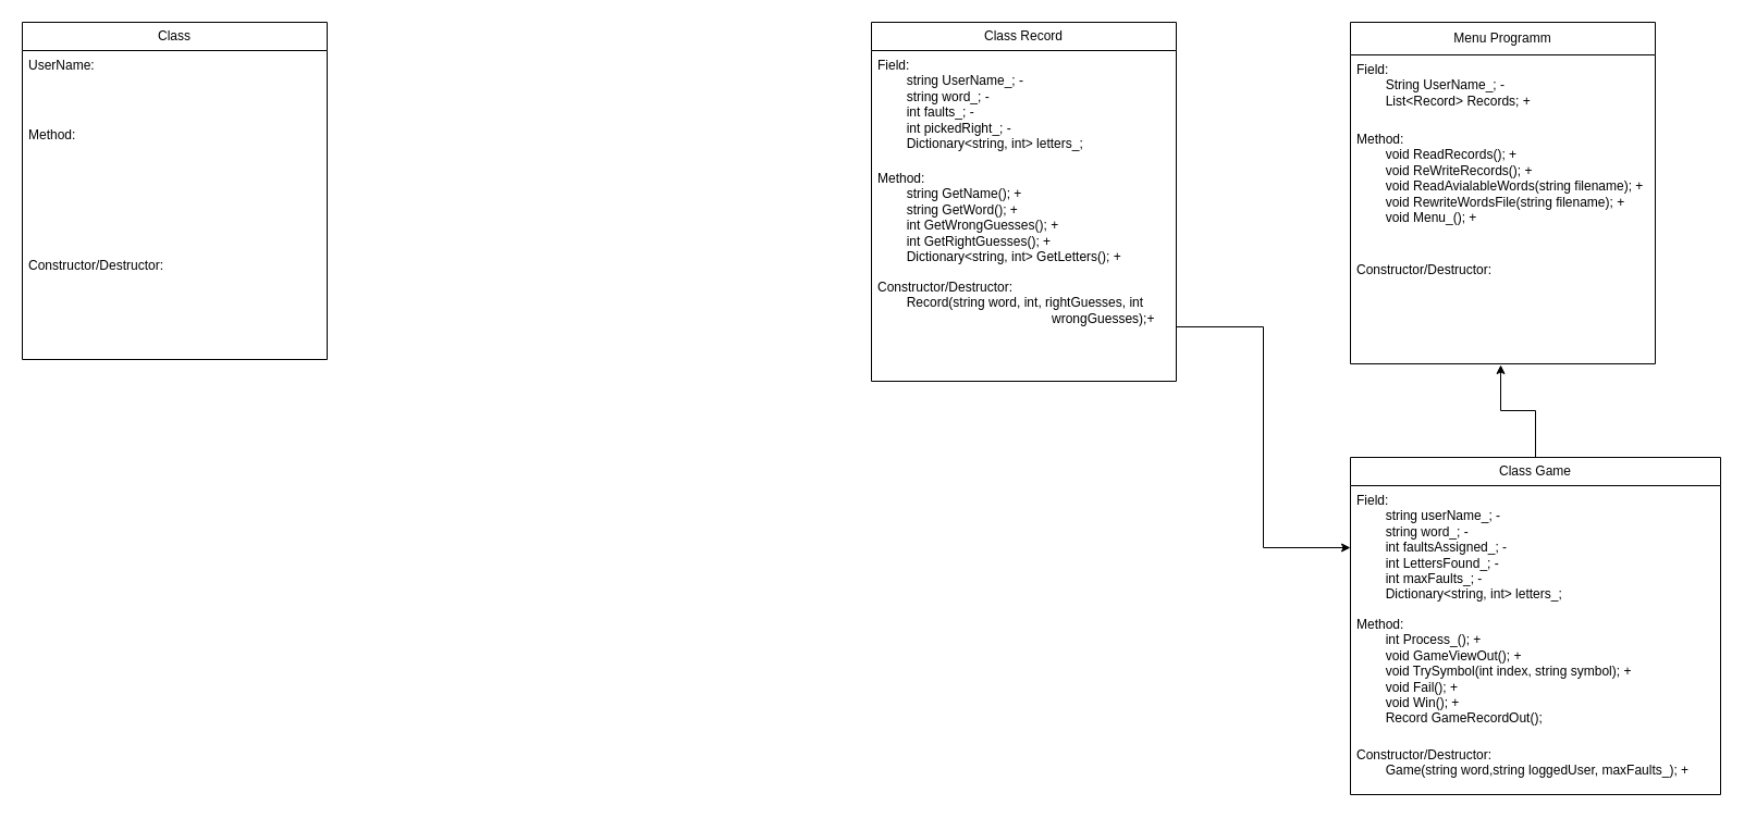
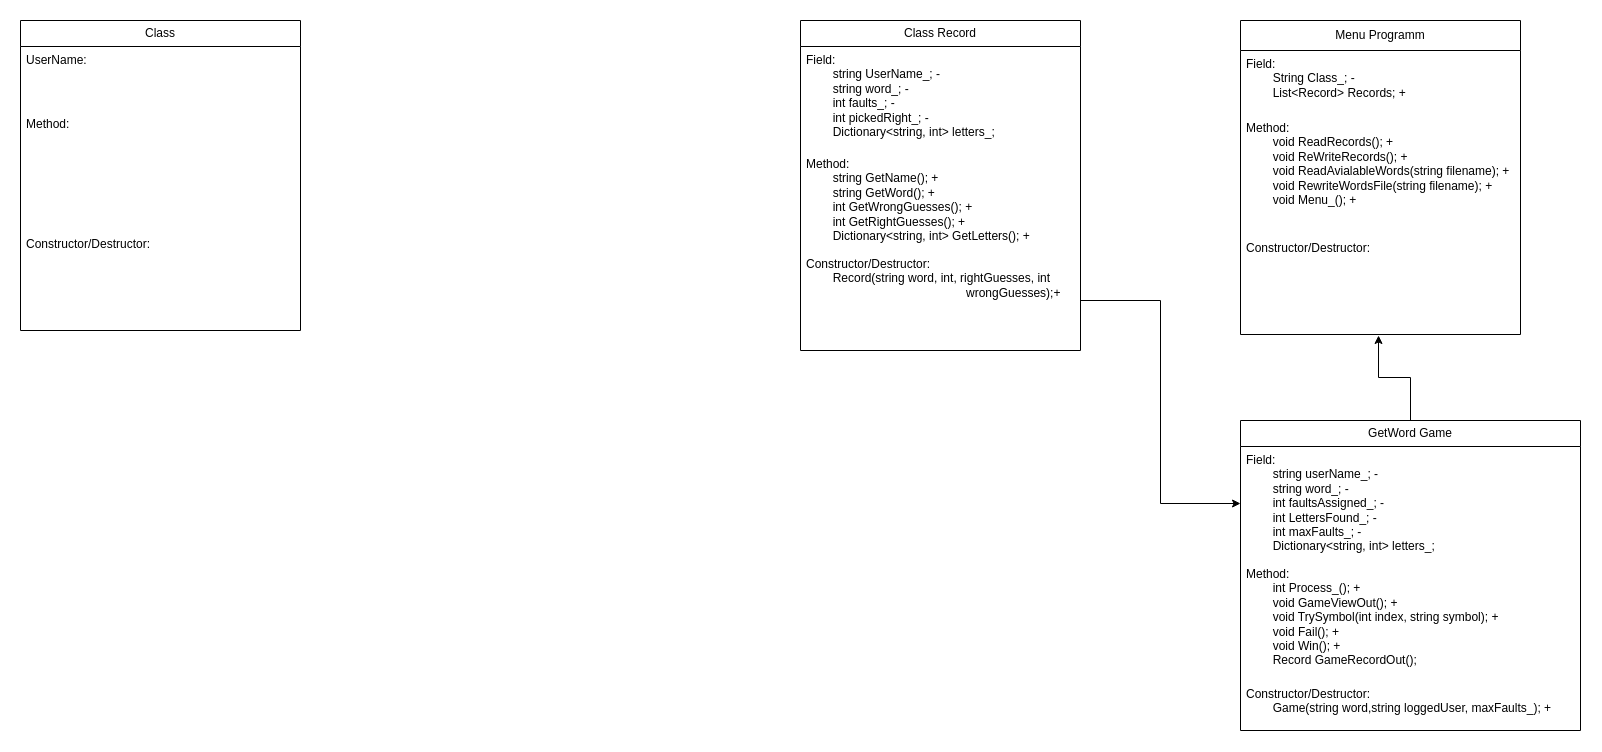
  <mxCell id="0" />
  <mxCell id="1" parent="0" />
  <mxCell id="2" value="Class" style="swimlane;fontStyle=0;childLayout=stackLayout;horizontal=1;startSize=26;fillColor=none;horizontalStack=0;resizeParent=1;resizeParentMax=0;resizeLast=0;collapsible=1;marginBottom=0;whiteSpace=wrap;html=1;" vertex="1" parent="1"><mxGeometry x="20" width="280" height="310" as="geometry" y="20" /></mxCell>
  <mxCell id="3" value="UserName:&amp;nbsp;" style="text;strokeColor=none;fillColor=none;align=left;verticalAlign=top;spacingLeft=4;spacingRight=4;overflow=hidden;rotatable=0;points=[[0,0.5],[1,0.5]];portConstraint=eastwest;whiteSpace=wrap;html=1;" vertex="1" parent="2"><mxGeometry y="26" width="280" height="64" as="geometry" /></mxCell>
  <mxCell id="4" value="Method:" style="text;strokeColor=none;fillColor=none;align=left;verticalAlign=top;spacingLeft=4;spacingRight=4;overflow=hidden;rotatable=0;points=[[0,0.5],[1,0.5]];portConstraint=eastwest;whiteSpace=wrap;html=1;" vertex="1" parent="2"><mxGeometry y="90" width="280" height="120" as="geometry" /></mxCell>
  <mxCell id="5" value="Constructor/Destructor:" style="text;strokeColor=none;fillColor=none;align=left;verticalAlign=top;spacingLeft=4;spacingRight=4;overflow=hidden;rotatable=0;points=[[0,0.5],[1,0.5]];portConstraint=eastwest;whiteSpace=wrap;html=1;" vertex="1" parent="2"><mxGeometry y="210" width="280" height="100" as="geometry" /></mxCell>
  <mxCell id="6" value="Menu Programm" style="swimlane;fontStyle=0;childLayout=stackLayout;horizontal=1;startSize=30;fillColor=none;horizontalStack=0;resizeParent=1;resizeParentMax=0;resizeLast=0;collapsible=1;marginBottom=0;whiteSpace=wrap;html=1;" vertex="1" parent="1"><mxGeometry x="1240" width="280" height="314" as="geometry" y="20" /></mxCell>
- <mxCell id="7" value="Field:&amp;nbsp;&lt;div&gt;&lt;span style=&quot;white-space: pre;&quot;&gt;&#09;&lt;/span&gt;String UserName_; -&lt;br&gt;&lt;/div&gt;&lt;div&gt;&lt;span style=&quot;white-space: pre;&quot;&gt;&#09;&lt;/span&gt;List&amp;lt;Record&amp;gt; Records; +&lt;br&gt;&lt;/div&gt;" style="text;strokeColor=none;fillColor=none;align=left;verticalAlign=top;spacingLeft=4;spacingRight=4;overflow=hidden;rotatable=0;points=[[0,0.5],[1,0.5]];portConstraint=eastwest;whiteSpace=wrap;html=1;" vertex="1" parent="6"><mxGeometry y="30" width="280" height="64" as="geometry" /></mxCell>
+ <mxCell id="7" value="Field:&amp;nbsp;&lt;div&gt;&lt;span style=&quot;white-space: pre;&quot;&gt;&#09;&lt;/span&gt;String Class_; -&lt;br&gt;&lt;/div&gt;&lt;div&gt;&lt;span style=&quot;white-space: pre;&quot;&gt;&#09;&lt;/span&gt;List&amp;lt;Record&amp;gt; Records; +&lt;br&gt;&lt;/div&gt;" style="text;strokeColor=none;fillColor=none;align=left;verticalAlign=top;spacingLeft=4;spacingRight=4;overflow=hidden;rotatable=0;points=[[0,0.5],[1,0.5]];portConstraint=eastwest;whiteSpace=wrap;html=1;" vertex="1" parent="6"><mxGeometry y="30" width="280" height="64" as="geometry" /></mxCell>
  <mxCell id="8" value="Method:&lt;div&gt;&lt;div&gt;&lt;div&gt;&lt;span style=&quot;white-space: pre;&quot;&gt;&#09;&lt;/span&gt;&lt;span style=&quot;background-color: transparent; color: light-dark(rgb(0, 0, 0), rgb(255, 255, 255));&quot;&gt;void ReadRecords(); +&lt;/span&gt;&lt;br&gt;&lt;/div&gt;&lt;div&gt;&lt;span style=&quot;white-space: pre;&quot;&gt;&#09;&lt;/span&gt;void ReWriteRecords(); +&lt;br&gt;&lt;div&gt;&lt;span style=&quot;white-space: pre;&quot;&gt;&#09;&lt;/span&gt;void ReadAvialableWords(string filename); +&lt;br&gt;&lt;/div&gt;&lt;div&gt;&lt;span style=&quot;white-space: pre;&quot;&gt;&#09;&lt;/span&gt;void RewriteWordsFile(string filename); +&lt;/div&gt;&lt;/div&gt;&lt;/div&gt;&lt;div&gt;&lt;span style=&quot;white-space: pre;&quot;&gt;&#09;&lt;/span&gt;void Menu_(); +&lt;br&gt;&lt;/div&gt;&lt;/div&gt;" style="text;strokeColor=none;fillColor=none;align=left;verticalAlign=top;spacingLeft=4;spacingRight=4;overflow=hidden;rotatable=0;points=[[0,0.5],[1,0.5]];portConstraint=eastwest;whiteSpace=wrap;html=1;" vertex="1" parent="6"><mxGeometry y="94" width="280" height="120" as="geometry" /></mxCell>
  <mxCell id="9" value="Constructor/Destructor:" style="text;strokeColor=none;fillColor=none;align=left;verticalAlign=top;spacingLeft=4;spacingRight=4;overflow=hidden;rotatable=0;points=[[0,0.5],[1,0.5]];portConstraint=eastwest;whiteSpace=wrap;html=1;" vertex="1" parent="6"><mxGeometry y="214" width="280" height="100" as="geometry" /></mxCell>
- <mxCell id="10" value="Class Game" style="swimlane;fontStyle=0;childLayout=stackLayout;horizontal=1;startSize=26;fillColor=none;horizontalStack=0;resizeParent=1;resizeParentMax=0;resizeLast=0;collapsible=1;marginBottom=0;whiteSpace=wrap;html=1;" vertex="1" parent="1"><mxGeometry x="1240" y="420" width="340" height="310" as="geometry" /></mxCell>
+ <mxCell id="10" value="GetWord Game" style="swimlane;fontStyle=0;childLayout=stackLayout;horizontal=1;startSize=26;fillColor=none;horizontalStack=0;resizeParent=1;resizeParentMax=0;resizeLast=0;collapsible=1;marginBottom=0;whiteSpace=wrap;html=1;" vertex="1" parent="1"><mxGeometry x="1240" y="420" width="340" height="310" as="geometry" /></mxCell>
  <mxCell id="11" value="Field:&lt;div&gt;&lt;span style=&quot;white-space: pre;&quot;&gt;&#09;&lt;/span&gt;string userName_; -&amp;nbsp;&lt;div&gt;&lt;span style=&quot;white-space: pre;&quot;&gt;&#09;&lt;/span&gt;string word_; -&lt;br&gt;&lt;/div&gt;&lt;div&gt;&lt;span style=&quot;white-space: pre;&quot;&gt;&#09;&lt;/span&gt;int faultsAssigned_; -&lt;br&gt;&lt;/div&gt;&lt;div&gt;&lt;span style=&quot;white-space: pre;&quot;&gt;&#09;&lt;/span&gt;int LettersFound_; -&lt;br&gt;&lt;/div&gt;&lt;div&gt;&lt;span style=&quot;white-space: pre;&quot;&gt;&#09;&lt;/span&gt;int maxFaults_; -&lt;br&gt;&lt;/div&gt;&lt;/div&gt;&lt;div&gt;&lt;span style=&quot;white-space: pre;&quot;&gt;&#09;&lt;/span&gt;&lt;span style=&quot;background-color: transparent; color: light-dark(rgb(0, 0, 0), rgb(255, 255, 255));&quot;&gt;Dictionary&amp;lt;string, int&amp;gt; letters_;&lt;/span&gt;&lt;br&gt;&lt;/div&gt;" style="text;strokeColor=none;fillColor=none;align=left;verticalAlign=top;spacingLeft=4;spacingRight=4;overflow=hidden;rotatable=0;points=[[0,0.5],[1,0.5]];portConstraint=eastwest;whiteSpace=wrap;html=1;" vertex="1" parent="10"><mxGeometry y="26" width="340" height="114" as="geometry" /></mxCell>
  <mxCell id="12" value="Method:&lt;div&gt;&lt;span style=&quot;white-space: pre;&quot;&gt;&#09;&lt;/span&gt;int Process_(); +&lt;br&gt;&lt;div&gt;&lt;span style=&quot;white-space: pre;&quot;&gt;&#09;&lt;/span&gt;void&amp;nbsp;GameViewOut(); +&lt;br&gt;&lt;/div&gt;&lt;div&gt;&lt;span style=&quot;white-space: pre;&quot;&gt;&#09;&lt;/span&gt;void TrySymbol(int index, string symbol); +&lt;br&gt;&lt;/div&gt;&lt;div&gt;&lt;span style=&quot;white-space: pre;&quot;&gt;&#09;&lt;/span&gt;void Fail(); +&lt;br&gt;&lt;/div&gt;&lt;div&gt;&lt;span style=&quot;white-space: pre;&quot;&gt;&#09;&lt;/span&gt;void Win(); +&lt;br&gt;&lt;/div&gt;&lt;div&gt;&lt;span style=&quot;white-space: pre;&quot;&gt;&#09;&lt;/span&gt;Record GameRecordOut();&lt;br&gt;&lt;/div&gt;&lt;div&gt;&lt;br&gt;&lt;/div&gt;&lt;/div&gt;" style="text;strokeColor=none;fillColor=none;align=left;verticalAlign=top;spacingLeft=4;spacingRight=4;overflow=hidden;rotatable=0;points=[[0,0.5],[1,0.5]];portConstraint=eastwest;whiteSpace=wrap;html=1;" vertex="1" parent="10"><mxGeometry y="140" width="340" height="120" as="geometry" /></mxCell>
  <mxCell id="13" value="Constructor/Destructor:&lt;div&gt;&lt;span style=&quot;white-space: pre;&quot;&gt;&#09;&lt;/span&gt;Game(string word,string loggedUser, maxFaults_); +&lt;br&gt;&lt;/div&gt;" style="text;strokeColor=none;fillColor=none;align=left;verticalAlign=top;spacingLeft=4;spacingRight=4;overflow=hidden;rotatable=0;points=[[0,0.5],[1,0.5]];portConstraint=eastwest;whiteSpace=wrap;html=1;" vertex="1" parent="10"><mxGeometry y="260" width="340" height="50" as="geometry" /></mxCell>
  <mxCell id="14" style="edgeStyle=orthogonalEdgeStyle;rounded=0;orthogonalLoop=1;jettySize=auto;html=1;entryX=0.493;entryY=1.01;entryDx=0;entryDy=0;entryPerimeter=0;" edge="1" parent="1" source="10" target="9"><mxGeometry relative="1" as="geometry" /></mxCell>
  <mxCell id="15" value="Class Record" style="swimlane;fontStyle=0;childLayout=stackLayout;horizontal=1;startSize=26;fillColor=none;horizontalStack=0;resizeParent=1;resizeParentMax=0;resizeLast=0;collapsible=1;marginBottom=0;whiteSpace=wrap;html=1;" vertex="1" parent="1"><mxGeometry width="280" height="330" as="geometry" x="800" y="20" /></mxCell>
  <mxCell id="16" value="Field:&amp;nbsp;&lt;div&gt;&lt;span style=&quot;white-space: pre;&quot;&gt;&#09;&lt;/span&gt;string UserName_; -&lt;br&gt;&lt;div&gt;&lt;span style=&quot;white-space: pre;&quot;&gt;&#09;&lt;/span&gt;string word_; -&lt;br&gt;&lt;/div&gt;&lt;div&gt;&lt;span style=&quot;white-space: pre;&quot;&gt;&#09;&lt;/span&gt;int faults_; -&lt;br&gt;&lt;/div&gt;&lt;div&gt;&lt;span style=&quot;white-space: pre;&quot;&gt;&#09;&lt;/span&gt;int pickedRight_; -&lt;br&gt;&lt;/div&gt;&lt;/div&gt;&lt;div&gt;&lt;span style=&quot;white-space: pre;&quot;&gt;&#09;&lt;/span&gt;Dictionary&amp;lt;string, int&amp;gt; letters_;&lt;br&gt;&lt;/div&gt;" style="text;strokeColor=none;fillColor=none;align=left;verticalAlign=top;spacingLeft=4;spacingRight=4;overflow=hidden;rotatable=0;points=[[0,0.5],[1,0.5]];portConstraint=eastwest;whiteSpace=wrap;html=1;" vertex="1" parent="15"><mxGeometry y="26" width="280" height="104" as="geometry" /></mxCell>
  <mxCell id="17" value="Method:&lt;div&gt;&lt;span style=&quot;white-space: pre;&quot;&gt;&#09;&lt;/span&gt;string GetName(); +&lt;br&gt;&lt;div&gt;&lt;span style=&quot;white-space: pre;&quot;&gt;&#09;&lt;/span&gt;string GetWord(); +&lt;br&gt;&lt;/div&gt;&lt;div&gt;&lt;span style=&quot;white-space: pre;&quot;&gt;&#09;&lt;/span&gt;int GetWrongGuesses(); +&lt;br&gt;&lt;/div&gt;&lt;div&gt;&lt;span style=&quot;white-space: pre;&quot;&gt;&#09;&lt;/span&gt;int GetRightGuesses(); +&lt;br&gt;&lt;/div&gt;&lt;/div&gt;&lt;div&gt;&lt;span style=&quot;white-space: pre;&quot;&gt;&#09;&lt;/span&gt;Dictionary&amp;lt;string, int&amp;gt; GetLetters(); +&lt;br&gt;&lt;/div&gt;" style="text;strokeColor=none;fillColor=none;align=left;verticalAlign=top;spacingLeft=4;spacingRight=4;overflow=hidden;rotatable=0;points=[[0,0.5],[1,0.5]];portConstraint=eastwest;whiteSpace=wrap;html=1;" vertex="1" parent="15"><mxGeometry y="130" width="280" height="100" as="geometry" /></mxCell>
  <mxCell id="18" value="Constructor/Destructor:&lt;div&gt;&lt;span style=&quot;white-space: pre;&quot;&gt;&#09;&lt;/span&gt;Record(string word, int, rightGuesses, int &lt;span style=&quot;white-space: pre;&quot;&gt;&#09;&lt;/span&gt;&lt;span style=&quot;white-space: pre;&quot;&gt;&#09;&lt;/span&gt;&lt;span style=&quot;white-space: pre;&quot;&gt;&#09;&lt;/span&gt;&lt;span style=&quot;white-space: pre;&quot;&gt;&#09;&lt;/span&gt;&lt;span style=&quot;white-space: pre;&quot;&gt;&#09;&lt;/span&gt;&lt;span style=&quot;white-space: pre;&quot;&gt;&#09;&lt;/span&gt;wrongGuesses);+&lt;br&gt;&lt;/div&gt;" style="text;strokeColor=none;fillColor=none;align=left;verticalAlign=top;spacingLeft=4;spacingRight=4;overflow=hidden;rotatable=0;points=[[0,0.5],[1,0.5]];portConstraint=eastwest;whiteSpace=wrap;html=1;" vertex="1" parent="15"><mxGeometry y="230" width="280" height="100" as="geometry" /></mxCell>
  <mxCell id="19" style="edgeStyle=orthogonalEdgeStyle;rounded=0;orthogonalLoop=1;jettySize=auto;html=1;entryX=0;entryY=0.5;entryDx=0;entryDy=0;" edge="1" parent="1" source="18" target="11"><mxGeometry relative="1" as="geometry" /></mxCell>
